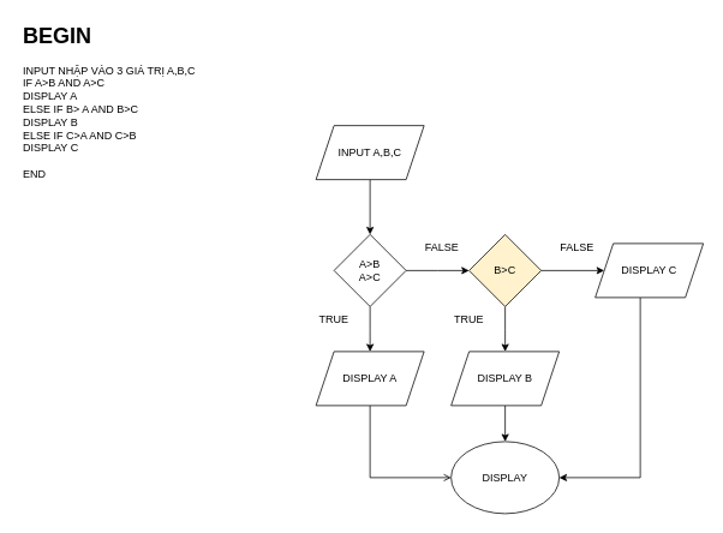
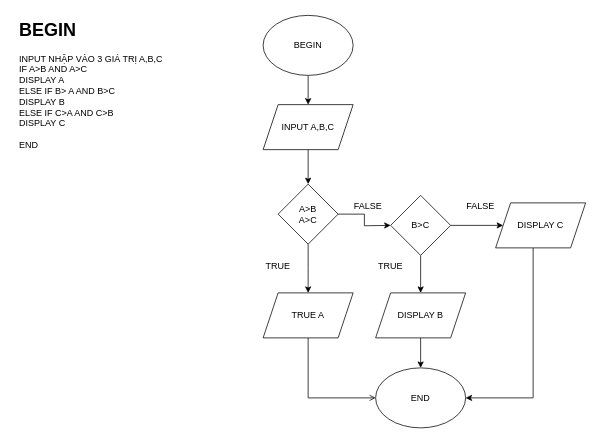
  <mxCell id="0" />
  <mxCell id="1" parent="0" />
  <mxCell id="2" value="&lt;h1&gt;BEGIN&lt;/h1&gt;&lt;div&gt;INPUT NHẬP VÀO 3 GIÁ TRỊ A,B,C&lt;/div&gt;&lt;div&gt;IF A&amp;gt;B AND A&amp;gt;C&lt;/div&gt;&lt;div&gt;DISPLAY A&lt;/div&gt;&lt;div&gt;ELSE IF B&amp;gt; A AND B&amp;gt;C&lt;/div&gt;&lt;div&gt;DISPLAY B&lt;/div&gt;&lt;div&gt;ELSE IF C&amp;gt;A AND C&amp;gt;B&lt;/div&gt;&lt;div&gt;DISPLAY C&lt;/div&gt;&lt;div&gt;&lt;br&gt;&lt;/div&gt;&lt;div&gt;END&amp;nbsp;&lt;/div&gt;" style="text;html=1;strokeColor=none;fillColor=none;spacing=5;spacingTop=-20;whiteSpace=wrap;overflow=hidden;rounded=0;" vertex="1" parent="1"><mxGeometry x="20" y="20" width="230" height="179" as="geometry" /></mxCell>
+ <mxCell id="3" style="edgeStyle=orthogonalEdgeStyle;rounded=0;orthogonalLoop=1;jettySize=auto;html=1;exitX=0.5;exitY=1;exitDx=0;exitDy=0;entryX=0.5;entryY=0;entryDx=0;entryDy=0;" edge="1" parent="1" source="4" target="6"><mxGeometry relative="1" as="geometry" /></mxCell>
+ <mxCell id="4" value="BEGIN" style="ellipse;whiteSpace=wrap;html=1;" vertex="1" parent="1"><mxGeometry x="350" y="20" width="120" height="80" as="geometry" /></mxCell>
  <mxCell id="5" style="edgeStyle=orthogonalEdgeStyle;rounded=0;orthogonalLoop=1;jettySize=auto;html=1;entryX=0.5;entryY=0;entryDx=0;entryDy=0;" edge="1" parent="1" source="6" target="9"><mxGeometry relative="1" as="geometry" /></mxCell>
  <mxCell id="6" value="INPUT A,B,C" style="shape=parallelogram;perimeter=parallelogramPerimeter;whiteSpace=wrap;html=1;fixedSize=1;" vertex="1" parent="1"><mxGeometry x="350" y="139" width="120" height="60" as="geometry" /></mxCell>
  <mxCell id="7" style="edgeStyle=orthogonalEdgeStyle;rounded=0;orthogonalLoop=1;jettySize=auto;html=1;" edge="1" parent="1" source="9"><mxGeometry relative="1" as="geometry"><mxPoint x="520" y="300" as="targetPoint" /></mxGeometry></mxCell>
  <mxCell id="8" style="edgeStyle=orthogonalEdgeStyle;rounded=0;orthogonalLoop=1;jettySize=auto;html=1;" edge="1" parent="1" source="9"><mxGeometry relative="1" as="geometry"><mxPoint x="410" y="390" as="targetPoint" /></mxGeometry></mxCell>
- <mxCell id="9" value="A&amp;gt;B&lt;br&gt;A&amp;gt;C" style="rhombus;whiteSpace=wrap;html=1;" vertex="1" parent="1"><mxGeometry x="370" y="260" width="80" height="80" as="geometry" /></mxCell>
+ <mxCell id="9" value="A&amp;gt;B&lt;br&gt;A&amp;gt;C" style="rhombus;whiteSpace=wrap;html=1;" vertex="1" parent="1"><mxGeometry x="370" y="245" width="80" height="80" as="geometry" /></mxCell>
  <mxCell id="10" style="edgeStyle=orthogonalEdgeStyle;rounded=0;orthogonalLoop=1;jettySize=auto;html=1;entryX=0;entryY=0.5;entryDx=0;entryDy=0;endArrow=open;" edge="1" parent="1" source="11" target="23"><mxGeometry relative="1" as="geometry"><Array as="points"><mxPoint x="410" y="530" /></Array></mxGeometry></mxCell>
- <mxCell id="11" value="DISPLAY A" style="shape=parallelogram;perimeter=parallelogramPerimeter;whiteSpace=wrap;html=1;fixedSize=1;" vertex="1" parent="1"><mxGeometry x="350" y="390" width="120" height="60" as="geometry" /></mxCell>
+ <mxCell id="11" value="TRUE A" style="shape=parallelogram;perimeter=parallelogramPerimeter;whiteSpace=wrap;html=1;fixedSize=1;" vertex="1" parent="1"><mxGeometry x="350" y="390" width="120" height="60" as="geometry" /></mxCell>
  <mxCell id="12" style="edgeStyle=orthogonalEdgeStyle;rounded=0;orthogonalLoop=1;jettySize=auto;html=1;" edge="1" parent="1" source="14"><mxGeometry relative="1" as="geometry"><mxPoint x="560" y="390" as="targetPoint" /></mxGeometry></mxCell>
  <mxCell id="13" style="edgeStyle=orthogonalEdgeStyle;rounded=0;orthogonalLoop=1;jettySize=auto;html=1;" edge="1" parent="1" source="14"><mxGeometry relative="1" as="geometry"><mxPoint x="670" y="300" as="targetPoint" /><Array as="points"><mxPoint x="670" y="300" /></Array></mxGeometry></mxCell>
- <mxCell id="14" value="B&amp;gt;C" style="rhombus;whiteSpace=wrap;html=1;fillColor=#fff2cc;" vertex="1" parent="1"><mxGeometry x="520" y="260" width="80" height="80" as="geometry" /></mxCell>
+ <mxCell id="14" value="B&amp;gt;C" style="rhombus;whiteSpace=wrap;html=1;" vertex="1" parent="1"><mxGeometry x="520" y="260" width="80" height="80" as="geometry" /></mxCell>
  <mxCell id="15" value="TRUE" style="text;html=1;strokeColor=none;fillColor=none;align=center;verticalAlign=middle;whiteSpace=wrap;rounded=0;" vertex="1" parent="1"><mxGeometry x="340" y="340" width="60" height="30" as="geometry" /></mxCell>
  <mxCell id="16" value="FALSE" style="text;html=1;strokeColor=none;fillColor=none;align=center;verticalAlign=middle;whiteSpace=wrap;rounded=0;" vertex="1" parent="1"><mxGeometry x="460" y="260" width="60" height="30" as="geometry" /></mxCell>
  <mxCell id="17" style="edgeStyle=orthogonalEdgeStyle;rounded=0;orthogonalLoop=1;jettySize=auto;html=1;" edge="1" parent="1" source="18" target="23"><mxGeometry relative="1" as="geometry" /></mxCell>
  <mxCell id="18" value="DISPLAY B" style="shape=parallelogram;perimeter=parallelogramPerimeter;whiteSpace=wrap;html=1;fixedSize=1;" vertex="1" parent="1"><mxGeometry x="500" y="390" width="120" height="60" as="geometry" /></mxCell>
  <mxCell id="19" value="TRUE" style="text;html=1;strokeColor=none;fillColor=none;align=center;verticalAlign=middle;whiteSpace=wrap;rounded=0;" vertex="1" parent="1"><mxGeometry x="490" y="340" width="60" height="30" as="geometry" /></mxCell>
  <mxCell id="20" value="FALSE" style="text;html=1;strokeColor=none;fillColor=none;align=center;verticalAlign=middle;whiteSpace=wrap;rounded=0;" vertex="1" parent="1"><mxGeometry x="610" y="260" width="60" height="30" as="geometry" /></mxCell>
  <mxCell id="21" style="edgeStyle=orthogonalEdgeStyle;rounded=0;orthogonalLoop=1;jettySize=auto;html=1;entryX=1;entryY=0.5;entryDx=0;entryDy=0;" edge="1" parent="1" source="22" target="23"><mxGeometry relative="1" as="geometry"><Array as="points"><mxPoint x="710" y="530" /></Array></mxGeometry></mxCell>
  <mxCell id="22" value="DISPLAY C" style="shape=parallelogram;perimeter=parallelogramPerimeter;whiteSpace=wrap;html=1;fixedSize=1;" vertex="1" parent="1"><mxGeometry x="660" y="270" width="120" height="60" as="geometry" /></mxCell>
- <mxCell id="23" value="DISPLAY" style="ellipse;whiteSpace=wrap;html=1;" vertex="1" parent="1"><mxGeometry x="500" y="490" width="120" height="80" as="geometry" /></mxCell>
+ <mxCell id="23" value="END" style="ellipse;whiteSpace=wrap;html=1;" vertex="1" parent="1"><mxGeometry x="500" y="490" width="120" height="80" as="geometry" /></mxCell>
